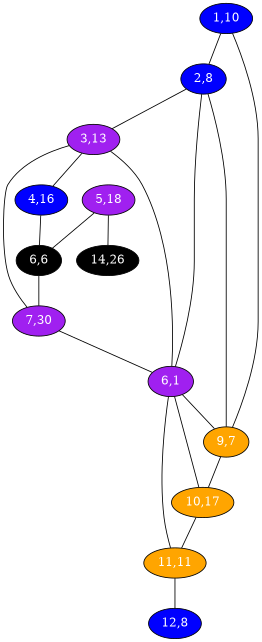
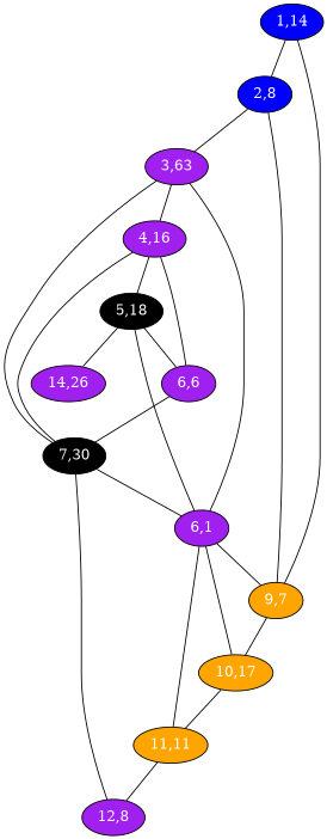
  graph {
    node [fillcolor=purple fontcolor=white style=filled]
-   n1 [fillcolor=blue label="12,8"]
-   n2 [fillcolor=black label="14,26"]
-   n3 [fillcolor=blue label="1,10"]
+   n1 [label="12,8"]
+   n2 [label="14,26"]
+   n3 [fillcolor=blue label="1,14"]
    n4 [fillcolor=blue label="2,8"]
    n5 [fillcolor=orange label="9,7"]
    n6 [label="6,1"]
-   n7 [label="3,13"]
+   n7 [label="3,63"]
    n8 [fillcolor=orange label="10,17"]
-   n9 [label="5,18"]
-   n10 [fillcolor=black label="6,6"]
-   n11 [label="7,30"]
+   n9 [fillcolor=black label="5,18"]
+   n10 [label="6,6"]
+   n11 [fillcolor=black label="7,30"]
    n12 [fillcolor=orange label="11,11"]
-   n13 [fillcolor=blue label="4,16"]
+   n13 [label="4,16"]
    n3 -- n4
    n3 -- n5
    n4 -- n5
-   n4 -- n6
+   n9 -- n6
    n4 -- n7
    n5 -- n8
    n6 -- n5
    n6 -- n8
    n6 -- n12
    n7 -- n6
    n7 -- n11
    n7 -- n13
    n8 -- n12
    n9 -- n2
    n9 -- n10
    n10 -- n11
+   n11 -- n1
    n11 -- n6
    n12 -- n1
+   n13 -- n9
    n13 -- n10
+   n13 -- n11
  }
